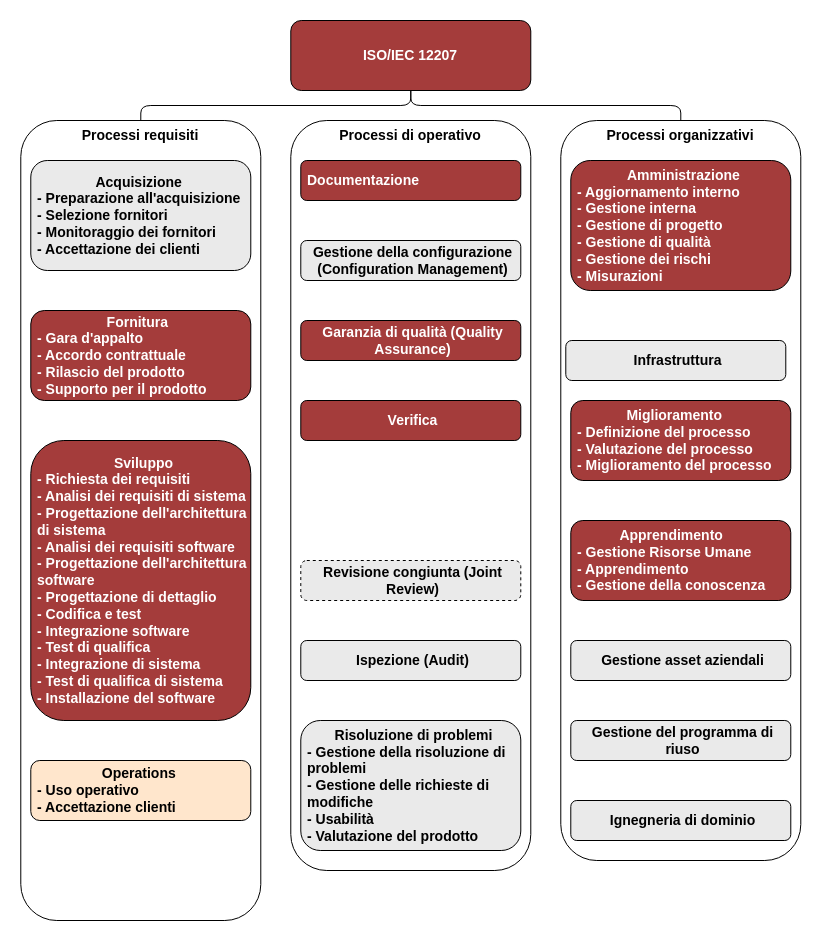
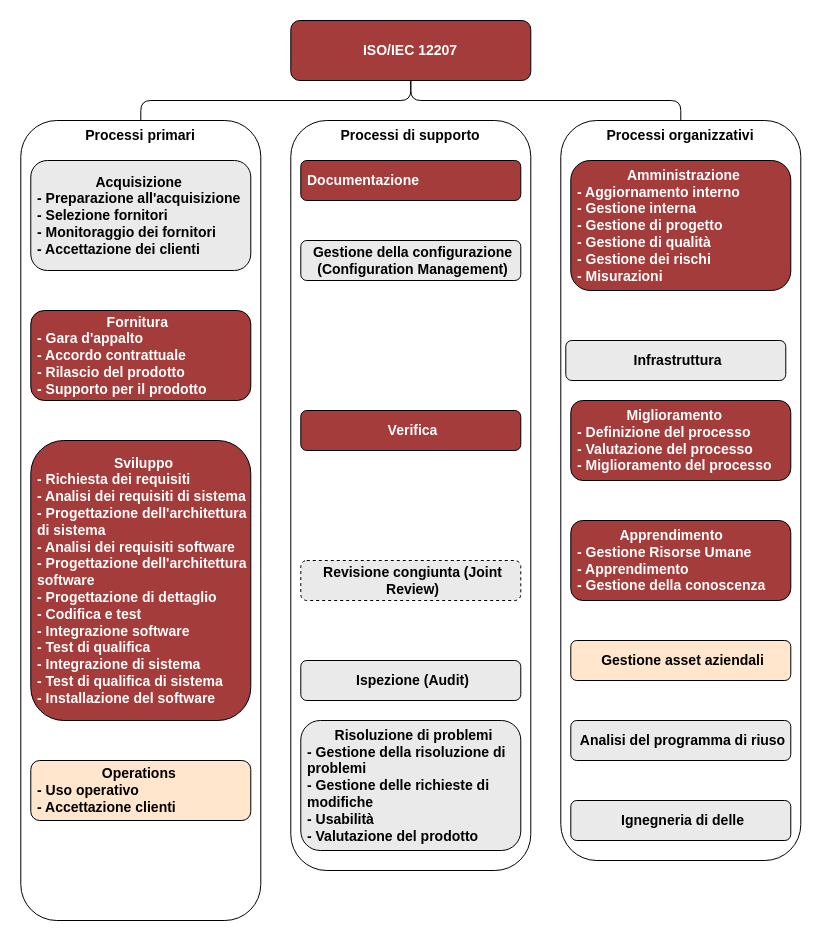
  <mxCell id="0" />
  <mxCell id="1" parent="0" />
  <mxCell id="2" value="Processi organizzativi" style="rounded=1;whiteSpace=wrap;html=1;fontSize=14;verticalAlign=top;fontStyle=1" vertex="1" parent="1"><mxGeometry x="560.29" y="120" width="240" height="740" as="geometry" /></mxCell>
- <mxCell id="3" value="Processi di operativo" style="rounded=1;whiteSpace=wrap;html=1;fontSize=14;verticalAlign=top;fontStyle=1" vertex="1" parent="1"><mxGeometry x="290.29" y="120" width="240" height="750" as="geometry" /></mxCell>
- <mxCell id="4" value="Processi requisiti" style="rounded=1;whiteSpace=wrap;html=1;fontSize=14;verticalAlign=top;fontStyle=1" vertex="1" parent="1"><mxGeometry x="20.29" y="120" width="240" height="800" as="geometry" /></mxCell>
+ <mxCell id="3" value="Processi di supporto" style="rounded=1;whiteSpace=wrap;html=1;fontSize=14;verticalAlign=top;fontStyle=1" vertex="1" parent="1"><mxGeometry x="290.29" y="120" width="240" height="750" as="geometry" /></mxCell>
+ <mxCell id="4" value="Processi primari" style="rounded=1;whiteSpace=wrap;html=1;fontSize=14;verticalAlign=top;fontStyle=1" vertex="1" parent="1"><mxGeometry x="20.29" y="120" width="240" height="800" as="geometry" /></mxCell>
  <mxCell id="5" value="&lt;div style=&quot;text-align: center&quot;&gt;&lt;span&gt;Acquisizione&lt;/span&gt;&lt;/div&gt;- Preparazione all'acquisizione&lt;br style=&quot;font-size: 14px&quot;&gt;- Selezione fornitori&lt;br style=&quot;font-size: 14px&quot;&gt;- Monitoraggio dei fornitori&lt;br style=&quot;font-size: 14px&quot;&gt;- Accettazione dei clienti" style="rounded=1;whiteSpace=wrap;html=1;fontSize=14;fontStyle=1;align=left;spacingLeft=5;fillColor=#EAEAEA;" vertex="1" parent="1"><mxGeometry x="30.29" y="160" width="220" height="110" as="geometry" /></mxCell>
  <mxCell id="6" value="&lt;div style=&quot;text-align: center&quot;&gt;&lt;span&gt;&amp;nbsp; &amp;nbsp; &amp;nbsp; &amp;nbsp; Fornitura&lt;/span&gt;&lt;/div&gt;- Gara d'appalto&lt;br style=&quot;font-size: 14px&quot;&gt;- Accordo contrattuale&lt;br style=&quot;font-size: 14px&quot;&gt;- Rilascio del prodotto&lt;br style=&quot;font-size: 14px&quot;&gt;- Supporto per il prodotto" style="rounded=1;whiteSpace=wrap;html=1;fontSize=14;fontStyle=1;align=left;spacingLeft=5;fillColor=#A43C3B;fontColor=#FFFFFF;" vertex="1" parent="1"><mxGeometry x="30.29" y="310" width="220" height="90" as="geometry" /></mxCell>
  <mxCell id="7" value="&lt;div style=&quot;text-align: center&quot;&gt;&lt;span&gt;Sviluppo&lt;/span&gt;&lt;/div&gt;- Richiesta dei requisiti&lt;br style=&quot;font-size: 14px&quot;&gt;- Analisi dei requisiti di sistema&lt;br style=&quot;font-size: 14px&quot;&gt;- Progettazione dell'architettura di sistema&lt;br style=&quot;font-size: 14px&quot;&gt;- Analisi dei requisiti software&lt;br style=&quot;font-size: 14px&quot;&gt;- Progettazione dell'architettura software&lt;br style=&quot;font-size: 14px&quot;&gt;- Progettazione di dettaglio&lt;br style=&quot;font-size: 14px&quot;&gt;- Codifica e test&lt;br style=&quot;font-size: 14px&quot;&gt;- Integrazione software&lt;br style=&quot;font-size: 14px&quot;&gt;- Test di qualifica&lt;br style=&quot;font-size: 14px&quot;&gt;- Integrazione di sistema&lt;br style=&quot;font-size: 14px&quot;&gt;- Test di qualifica di sistema&lt;br style=&quot;font-size: 14px&quot;&gt;- Installazione del software" style="rounded=1;whiteSpace=wrap;html=1;fontSize=14;fontStyle=1;align=left;spacingLeft=5;fillColor=#A43C3B;fontColor=#FFFFFF;" vertex="1" parent="1"><mxGeometry x="30.29" y="440" width="220" height="280" as="geometry" /></mxCell>
  <mxCell id="8" value="&lt;div style=&quot;text-align: right&quot;&gt;&lt;span&gt;Operations&lt;/span&gt;&lt;/div&gt;- Uso operativo&lt;br style=&quot;font-size: 14px&quot;&gt;- Accettazione clienti" style="rounded=1;whiteSpace=wrap;html=1;fontSize=14;fontStyle=1;align=left;spacingLeft=5;fillColor=#ffe6cc;" vertex="1" parent="1"><mxGeometry x="30.29" y="760" width="220" height="60" as="geometry" /></mxCell>
  <mxCell id="9" value="Documentazione" style="rounded=1;whiteSpace=wrap;html=1;fontSize=14;fontStyle=1;align=left;spacingLeft=5;fillColor=#A43C3B;fontColor=#FFFFFF;" vertex="1" parent="1"><mxGeometry x="300.29" y="160" width="220" height="40" as="geometry" /></mxCell>
  <mxCell id="10" value="Gestione della configurazione (Configuration Management)" style="rounded=1;whiteSpace=wrap;html=1;fontSize=14;fontStyle=1;align=center;spacingLeft=5;fillColor=#EAEAEA;" vertex="1" parent="1"><mxGeometry x="300.29" y="240" width="220" height="40" as="geometry" /></mxCell>
- <mxCell id="11" value="Garanzia di qualità (Quality Assurance)" style="rounded=1;whiteSpace=wrap;html=1;fontSize=14;fontStyle=1;align=center;spacingLeft=5;fillColor=#A43C3B;fontColor=#FFFFFF;" vertex="1" parent="1"><mxGeometry x="300.29" y="320" width="220" height="40" as="geometry" /></mxCell>
- <mxCell id="12" value="Verifica" style="rounded=1;whiteSpace=wrap;html=1;fontSize=14;fontStyle=1;align=center;spacingLeft=5;fillColor=#A43C3B;fontColor=#FFFFFF;" vertex="1" parent="1"><mxGeometry x="300.29" y="400" width="220" height="40" as="geometry" /></mxCell>
+ <mxCell id="12" value="Verifica" style="rounded=1;whiteSpace=wrap;html=1;fontSize=14;fontStyle=1;align=center;spacingLeft=5;fillColor=#A43C3B;fontColor=#FFFFFF;" vertex="1" parent="1"><mxGeometry x="300.29" y="410" width="220" height="40" as="geometry" /></mxCell>
  <mxCell id="13" value="Revisione congiunta (Joint Review)" style="rounded=1;whiteSpace=wrap;html=1;fontSize=14;fontStyle=1;align=center;spacingLeft=5;fillColor=#EAEAEA;dashed=1;" vertex="1" parent="1"><mxGeometry x="300.29" y="560" width="220" height="40" as="geometry" /></mxCell>
- <mxCell id="14" value="Ispezione (Audit)" style="rounded=1;whiteSpace=wrap;html=1;fontSize=14;fontStyle=1;align=center;spacingLeft=5;fillColor=#EAEAEA;" vertex="1" parent="1"><mxGeometry x="300.29" y="640" width="220" height="40" as="geometry" /></mxCell>
+ <mxCell id="14" value="Ispezione (Audit)" style="rounded=1;whiteSpace=wrap;html=1;fontSize=14;fontStyle=1;align=center;spacingLeft=5;fillColor=#EAEAEA;" vertex="1" parent="1"><mxGeometry x="300.29" y="660" width="220" height="40" as="geometry" /></mxCell>
  <mxCell id="15" value="&lt;div style=&quot;text-align: center&quot;&gt;&lt;span&gt;Risoluzione di problemi&lt;/span&gt;&lt;/div&gt;- Gestione della risoluzione di problemi&lt;br style=&quot;font-size: 14px&quot;&gt;- Gestione delle richieste di modifiche&lt;br style=&quot;font-size: 14px&quot;&gt;- Usabilità&lt;br style=&quot;font-size: 14px&quot;&gt;- Valutazione del prodotto" style="rounded=1;whiteSpace=wrap;html=1;fontSize=14;fontStyle=1;align=left;spacingLeft=5;fillColor=#EAEAEA;" vertex="1" parent="1"><mxGeometry x="300.29" y="720" width="220" height="130" as="geometry" /></mxCell>
  <mxCell id="16" value="&lt;div style=&quot;text-align: right&quot;&gt;&lt;span&gt;Amministrazione&lt;/span&gt;&lt;/div&gt;- Aggiornamento interno&lt;br style=&quot;font-size: 14px&quot;&gt;- Gestione interna&lt;br style=&quot;font-size: 14px&quot;&gt;- Gestione di progetto&lt;br style=&quot;font-size: 14px&quot;&gt;- Gestione di qualità&lt;br style=&quot;font-size: 14px&quot;&gt;- Gestione dei rischi&lt;br style=&quot;font-size: 14px&quot;&gt;- Misurazioni" style="rounded=1;whiteSpace=wrap;html=1;fontSize=14;fontStyle=1;align=left;spacingLeft=5;fillColor=#A43C3B;fontColor=#FFFFFF;" vertex="1" parent="1"><mxGeometry x="570.29" y="160" width="220" height="130" as="geometry" /></mxCell>
  <mxCell id="17" value="Infrastruttura" style="rounded=1;whiteSpace=wrap;html=1;fontSize=14;fontStyle=1;align=center;spacingLeft=5;fillColor=#EAEAEA;" vertex="1" parent="1"><mxGeometry x="565.29" y="340" width="220" height="40" as="geometry" /></mxCell>
  <mxCell id="18" value="&lt;div style=&quot;text-align: center&quot;&gt;&lt;span&gt;Miglioramento&lt;/span&gt;&lt;/div&gt;- Definizione del processo&lt;br style=&quot;font-size: 14px&quot;&gt;- Valutazione del processo&lt;br style=&quot;font-size: 14px&quot;&gt;- Miglioramento del processo" style="rounded=1;whiteSpace=wrap;html=1;fontSize=14;fontStyle=1;align=left;spacingLeft=5;fillColor=#A43C3B;fontColor=#FFFFFF;" vertex="1" parent="1"><mxGeometry x="570.29" y="400" width="220" height="80" as="geometry" /></mxCell>
  <mxCell id="19" value="&lt;div style=&quot;text-align: center&quot;&gt;&lt;span&gt;Apprendimento&lt;/span&gt;&lt;/div&gt;- Gestione Risorse Umane&lt;br style=&quot;font-size: 14px&quot;&gt;- Apprendimento&lt;br style=&quot;font-size: 14px&quot;&gt;- Gestione della conoscenza" style="rounded=1;whiteSpace=wrap;html=1;fontSize=14;fontStyle=1;align=left;spacingLeft=5;fillColor=#A43C3B;fontColor=#FFFFFF;" vertex="1" parent="1"><mxGeometry x="570.29" y="520" width="220" height="80" as="geometry" /></mxCell>
- <mxCell id="20" value="Gestione asset aziendali" style="rounded=1;whiteSpace=wrap;html=1;fontSize=14;fontStyle=1;align=center;spacingLeft=5;fillColor=#EAEAEA;" vertex="1" parent="1"><mxGeometry x="570.29" y="640" width="220" height="40" as="geometry" /></mxCell>
- <mxCell id="21" value="Gestione del programma di riuso" style="rounded=1;whiteSpace=wrap;html=1;fontSize=14;fontStyle=1;align=center;spacingLeft=5;fillColor=#EAEAEA;" vertex="1" parent="1"><mxGeometry x="570.29" y="720" width="220" height="40" as="geometry" /></mxCell>
- <mxCell id="22" value="Ignegneria di dominio" style="rounded=1;whiteSpace=wrap;html=1;fontSize=14;fontStyle=1;align=center;spacingLeft=5;fillColor=#EAEAEA;" vertex="1" parent="1"><mxGeometry x="570.29" y="800" width="220" height="40" as="geometry" /></mxCell>
- <mxCell id="23" value="ISO/IEC 12207" style="rounded=1;whiteSpace=wrap;html=1;fontSize=14;align=center;fontStyle=1;fillColor=#A43C3B;fontColor=#FFFFFF;" vertex="1" parent="1"><mxGeometry x="290.29" y="20" width="240" height="70" as="geometry" /></mxCell>
+ <mxCell id="20" value="Gestione asset aziendali" style="rounded=1;whiteSpace=wrap;html=1;fontSize=14;fontStyle=1;align=center;spacingLeft=5;fillColor=#ffe6cc;" vertex="1" parent="1"><mxGeometry x="570.29" y="640" width="220" height="40" as="geometry" /></mxCell>
+ <mxCell id="21" value="Analisi del programma di riuso" style="rounded=1;whiteSpace=wrap;html=1;fontSize=14;fontStyle=1;align=center;spacingLeft=5;fillColor=#EAEAEA;" vertex="1" parent="1"><mxGeometry x="570.29" y="720" width="220" height="40" as="geometry" /></mxCell>
+ <mxCell id="22" value="Ignegneria di delle" style="rounded=1;whiteSpace=wrap;html=1;fontSize=14;fontStyle=1;align=center;spacingLeft=5;fillColor=#EAEAEA;" vertex="1" parent="1"><mxGeometry x="570.29" y="800" width="220" height="40" as="geometry" /></mxCell>
+ <mxCell id="23" value="ISO/IEC 12207" style="rounded=1;whiteSpace=wrap;html=1;fontSize=14;align=center;fontStyle=1;fillColor=#A43C3B;fontColor=#FFFFFF;" vertex="1" parent="1"><mxGeometry x="290.29" y="20" width="240" height="60" as="geometry" /></mxCell>
  <mxCell id="24" value="" style="endArrow=none;html=1;fontSize=14;entryX=0.5;entryY=1;entryDx=0;entryDy=0;exitX=0.5;exitY=0;exitDx=0;exitDy=0;edgeStyle=orthogonalEdgeStyle;" edge="1" parent="1" source="4" target="23"><mxGeometry width="50" height="50" relative="1" as="geometry"><mxPoint x="197" y="80" as="sourcePoint" /><mxPoint x="247" y="30" as="targetPoint" /></mxGeometry></mxCell>
  <mxCell id="25" value="" style="endArrow=none;html=1;fontSize=14;entryX=0.5;entryY=0;entryDx=0;entryDy=0;exitX=0.5;exitY=1;exitDx=0;exitDy=0;edgeStyle=orthogonalEdgeStyle;" edge="1" parent="1" source="23" target="2"><mxGeometry width="50" height="50" relative="1" as="geometry"><mxPoint x="150.29" y="130" as="sourcePoint" /><mxPoint x="420.29" y="90" as="targetPoint" /></mxGeometry></mxCell>
